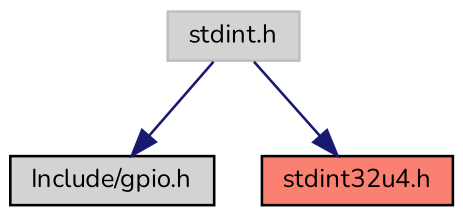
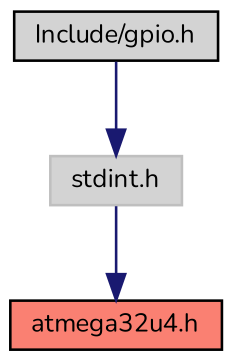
  digraph {
    fontname=Nunito
    node [color=black fillcolor=lightgrey fontname=Nunito fontsize=10 shape=record style=filled]
    edge [color=midnightblue fontname=Nunito fontsize=10 labelfontname=Helvetica labelfontsize=10 style=solid]
    n1 [fontcolor=black height=0.2 label="Include/gpio.h" width=0.4]
    n2 [color=grey75 height=0.2 label="stdint.h" width=0.4]
-   n3 [fillcolor=salmon height=0.2 label="stdint32u4.h" width=0.4]
-   n2 -> n1
+   n3 [fillcolor=salmon height=0.2 label="atmega32u4.h" width=0.4]
+   n1 -> n2
    n2 -> n3
  }
